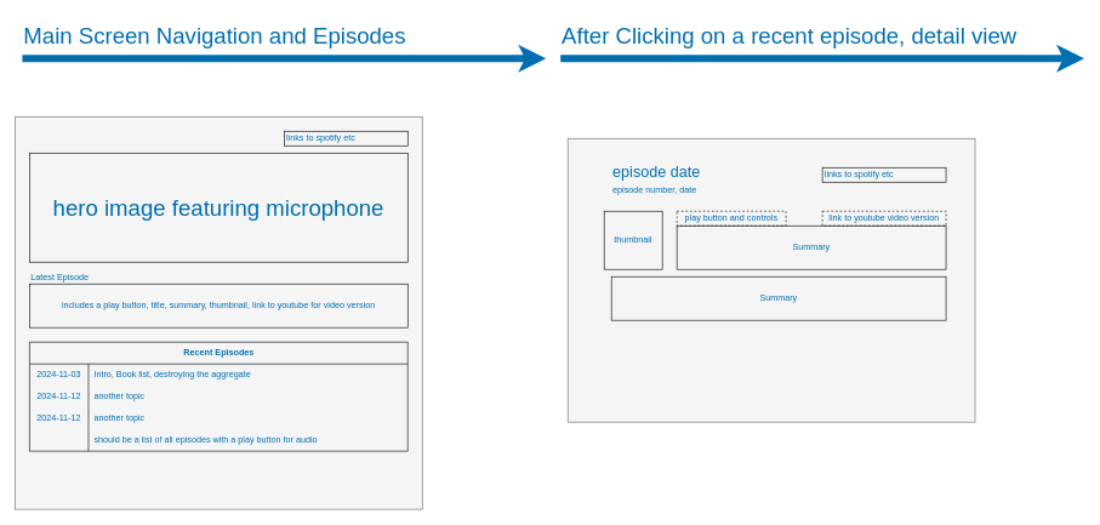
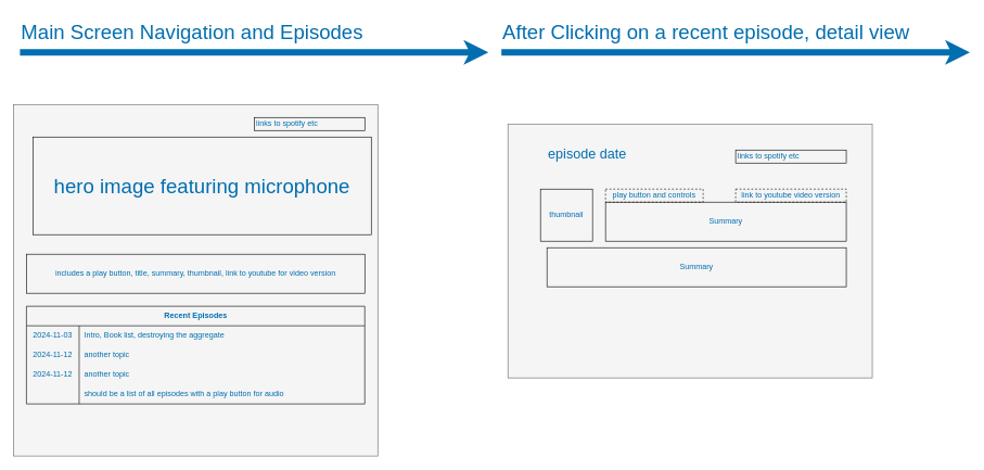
  <mxCell id="0" />
  <mxCell id="1" parent="0" />
  <mxCell id="2" value="" style="endArrow=classic;html=1;fillColor=#1ba1e2;strokeColor=#006EAF;strokeWidth=10;" edge="1" parent="1"><mxGeometry width="50" height="50" relative="1" as="geometry"><mxPoint x="30" y="80" as="sourcePoint" /><mxPoint x="750" y="80" as="targetPoint" /></mxGeometry></mxCell>
  <mxCell id="3" value="&lt;div style=&quot;font-size: 31px;&quot;&gt;&lt;span style=&quot;background-color: initial; font-size: 31px;&quot;&gt;Main Screen Navigation and Episodes&lt;/span&gt;&lt;/div&gt;" style="text;html=1;align=left;verticalAlign=bottom;resizable=0;points=[];autosize=1;strokeColor=none;fillColor=none;fontColor=#006EAF;fontSize=31;" vertex="1" parent="1"><mxGeometry x="30" y="20" width="580" height="50" as="geometry" /></mxCell>
  <mxCell id="4" value="" style="rounded=0;whiteSpace=wrap;html=1;fontSize=31;fontColor=#333333;fillColor=#f5f5f5;strokeColor=#666666;" vertex="1" parent="1"><mxGeometry x="20" y="160" width="560" height="540" as="geometry" /></mxCell>
  <mxCell id="5" value="&amp;nbsp;links to spotify etc" style="rounded=0;whiteSpace=wrap;html=1;fontSize=12;fontColor=#006EAF;fillColor=none;strokeColor=#000000;align=left;verticalAlign=middle;spacing=0;" vertex="1" parent="1"><mxGeometry x="390" y="180" width="170" height="20" as="geometry" /></mxCell>
- <mxCell id="6" value="hero image featuring microphone" style="rounded=0;whiteSpace=wrap;html=1;strokeColor=#000000;fontFamily=Helvetica;fontSize=31;fontColor=#006EAF;fillColor=none;" vertex="1" parent="1"><mxGeometry x="40" y="210" width="520" height="150" as="geometry" /></mxCell>
+ <mxCell id="6" value="hero image featuring microphone" style="rounded=0;whiteSpace=wrap;html=1;strokeColor=#000000;fontFamily=Helvetica;fontSize=31;fontColor=#006EAF;fillColor=none;" vertex="1" parent="1"><mxGeometry x="50" y="210" width="520" height="150" as="geometry" /></mxCell>
  <mxCell id="7" value="includes a play button, title, summary, thumbnail, link to youtube for video version" style="rounded=0;whiteSpace=wrap;html=1;strokeColor=#000000;fontFamily=Helvetica;fontSize=12;fontColor=#006EAF;fillColor=none;" vertex="1" parent="1"><mxGeometry x="40" y="390" width="520" height="60" as="geometry" /></mxCell>
- <mxCell id="8" value="Latest Episode" style="text;html=1;strokeColor=none;fillColor=none;align=left;verticalAlign=bottom;whiteSpace=wrap;rounded=0;fontFamily=Helvetica;fontSize=12;fontColor=#006EAF;" vertex="1" parent="1"><mxGeometry x="40" y="370" width="130" height="20" as="geometry" /></mxCell>
  <mxCell id="9" value="Recent Episodes" style="shape=table;startSize=30;container=1;collapsible=0;childLayout=tableLayout;fixedRows=1;rowLines=0;fontStyle=1;rounded=0;strokeColor=#000000;fontFamily=Helvetica;fontSize=12;fontColor=#006EAF;fillColor=none;html=1;" vertex="1" parent="1"><mxGeometry x="40" y="470" width="520" height="150" as="geometry" /></mxCell>
  <mxCell id="10" value="" style="shape=tableRow;horizontal=0;startSize=0;swimlaneHead=0;swimlaneBody=0;top=0;left=0;bottom=0;right=0;collapsible=0;dropTarget=0;fillColor=none;points=[[0,0.5],[1,0.5]];portConstraint=eastwest;rounded=0;strokeColor=#000000;fontFamily=Helvetica;fontSize=12;fontColor=#006EAF;html=1;" vertex="1" parent="9"><mxGeometry y="30" width="520" height="30" as="geometry" /></mxCell>
  <mxCell id="11" value="2024-11-03" style="shape=partialRectangle;html=1;whiteSpace=wrap;connectable=0;fillColor=none;top=0;left=0;bottom=0;right=0;overflow=hidden;pointerEvents=1;rounded=0;strokeColor=#000000;fontFamily=Helvetica;fontSize=12;fontColor=#006EAF;" vertex="1" parent="10"><mxGeometry width="81" height="30" as="geometry"><mxRectangle width="81" height="30" as="alternateBounds" /></mxGeometry></mxCell>
  <mxCell id="12" value="Intro, Book list, destroying the aggregate&amp;nbsp;" style="shape=partialRectangle;html=1;whiteSpace=wrap;connectable=0;fillColor=none;top=0;left=0;bottom=0;right=0;align=left;spacingLeft=6;overflow=hidden;rounded=0;strokeColor=#000000;fontFamily=Helvetica;fontSize=12;fontColor=#006EAF;" vertex="1" parent="10"><mxGeometry x="81" width="439" height="30" as="geometry"><mxRectangle width="439" height="30" as="alternateBounds" /></mxGeometry></mxCell>
  <mxCell id="13" value="" style="shape=tableRow;horizontal=0;startSize=0;swimlaneHead=0;swimlaneBody=0;top=0;left=0;bottom=0;right=0;collapsible=0;dropTarget=0;fillColor=none;points=[[0,0.5],[1,0.5]];portConstraint=eastwest;rounded=0;strokeColor=#000000;fontFamily=Helvetica;fontSize=12;fontColor=#006EAF;html=1;" vertex="1" parent="9"><mxGeometry y="60" width="520" height="30" as="geometry" /></mxCell>
  <mxCell id="14" value="2024-11-12" style="shape=partialRectangle;html=1;whiteSpace=wrap;connectable=0;fillColor=none;top=0;left=0;bottom=0;right=0;overflow=hidden;rounded=0;strokeColor=#000000;fontFamily=Helvetica;fontSize=12;fontColor=#006EAF;" vertex="1" parent="13"><mxGeometry width="81" height="30" as="geometry"><mxRectangle width="81" height="30" as="alternateBounds" /></mxGeometry></mxCell>
  <mxCell id="15" value="another topic" style="shape=partialRectangle;html=1;whiteSpace=wrap;connectable=0;fillColor=none;top=0;left=0;bottom=0;right=0;align=left;spacingLeft=6;overflow=hidden;rounded=0;strokeColor=#000000;fontFamily=Helvetica;fontSize=12;fontColor=#006EAF;" vertex="1" parent="13"><mxGeometry x="81" width="439" height="30" as="geometry"><mxRectangle width="439" height="30" as="alternateBounds" /></mxGeometry></mxCell>
  <mxCell id="16" value="" style="shape=tableRow;horizontal=0;startSize=0;swimlaneHead=0;swimlaneBody=0;top=0;left=0;bottom=0;right=0;collapsible=0;dropTarget=0;fillColor=none;points=[[0,0.5],[1,0.5]];portConstraint=eastwest;rounded=0;strokeColor=#000000;fontFamily=Helvetica;fontSize=12;fontColor=#006EAF;html=1;" vertex="1" parent="9"><mxGeometry y="90" width="520" height="30" as="geometry" /></mxCell>
  <mxCell id="17" value="2024-11-12" style="shape=partialRectangle;html=1;whiteSpace=wrap;connectable=0;fillColor=none;top=0;left=0;bottom=0;right=0;overflow=hidden;rounded=0;strokeColor=#000000;fontFamily=Helvetica;fontSize=12;fontColor=#006EAF;" vertex="1" parent="16"><mxGeometry width="81" height="30" as="geometry"><mxRectangle width="81" height="30" as="alternateBounds" /></mxGeometry></mxCell>
  <mxCell id="18" value="another topic" style="shape=partialRectangle;html=1;whiteSpace=wrap;connectable=0;fillColor=none;top=0;left=0;bottom=0;right=0;align=left;spacingLeft=6;overflow=hidden;rounded=0;strokeColor=#000000;fontFamily=Helvetica;fontSize=12;fontColor=#006EAF;" vertex="1" parent="16"><mxGeometry x="81" width="439" height="30" as="geometry"><mxRectangle width="439" height="30" as="alternateBounds" /></mxGeometry></mxCell>
  <mxCell id="19" value="" style="shape=tableRow;horizontal=0;startSize=0;swimlaneHead=0;swimlaneBody=0;top=0;left=0;bottom=0;right=0;collapsible=0;dropTarget=0;fillColor=none;points=[[0,0.5],[1,0.5]];portConstraint=eastwest;rounded=0;strokeColor=#000000;fontFamily=Helvetica;fontSize=12;fontColor=#006EAF;html=1;" vertex="1" parent="9"><mxGeometry y="120" width="520" height="30" as="geometry" /></mxCell>
  <mxCell id="20" value="" style="shape=partialRectangle;html=1;whiteSpace=wrap;connectable=0;fillColor=none;top=0;left=0;bottom=0;right=0;overflow=hidden;rounded=0;strokeColor=#000000;fontFamily=Helvetica;fontSize=12;fontColor=#006EAF;" vertex="1" parent="19"><mxGeometry width="81" height="30" as="geometry"><mxRectangle width="81" height="30" as="alternateBounds" /></mxGeometry></mxCell>
  <mxCell id="21" value="should be a list of all episodes with a play button for audio&amp;nbsp;" style="shape=partialRectangle;html=1;whiteSpace=wrap;connectable=0;fillColor=none;top=0;left=0;bottom=0;right=0;align=left;spacingLeft=6;overflow=hidden;rounded=0;strokeColor=#000000;fontFamily=Helvetica;fontSize=12;fontColor=#006EAF;" vertex="1" parent="19"><mxGeometry x="81" width="439" height="30" as="geometry"><mxRectangle width="439" height="30" as="alternateBounds" /></mxGeometry></mxCell>
  <mxCell id="22" value="" style="endArrow=classic;html=1;fillColor=#1ba1e2;strokeColor=#006EAF;strokeWidth=10;" edge="1" parent="1"><mxGeometry width="50" height="50" relative="1" as="geometry"><mxPoint x="770" y="80" as="sourcePoint" /><mxPoint x="1490" y="80" as="targetPoint" /></mxGeometry></mxCell>
  <mxCell id="23" value="&lt;div style=&quot;font-size: 31px;&quot;&gt;After Clicking on a recent episode, detail view&lt;/div&gt;" style="text;html=1;align=left;verticalAlign=bottom;resizable=0;points=[];autosize=1;strokeColor=none;fillColor=none;fontColor=#006EAF;fontSize=31;" vertex="1" parent="1"><mxGeometry x="770" y="20" width="650" height="50" as="geometry" /></mxCell>
  <mxCell id="24" value="" style="rounded=0;whiteSpace=wrap;html=1;fontSize=31;fontColor=#333333;fillColor=#f5f5f5;strokeColor=#666666;" vertex="1" parent="1"><mxGeometry x="780" y="190" width="560" height="390" as="geometry" /></mxCell>
  <mxCell id="25" value="&amp;nbsp;links to spotify etc" style="rounded=0;whiteSpace=wrap;html=1;fontSize=12;fontColor=#006EAF;fillColor=none;strokeColor=#000000;align=left;verticalAlign=middle;spacing=0;" vertex="1" parent="1"><mxGeometry x="1130" y="230" width="170" height="20" as="geometry" /></mxCell>
  <mxCell id="26" value="play button and controls" style="rounded=0;whiteSpace=wrap;html=1;strokeColor=#000000;fontFamily=Helvetica;fontSize=12;fontColor=#006EAF;fillColor=none;dashed=1;" vertex="1" parent="1"><mxGeometry x="930" y="290" width="150" height="20" as="geometry" /></mxCell>
  <mxCell id="27" value="link to youtube video version" style="rounded=0;whiteSpace=wrap;html=1;strokeColor=#000000;fontFamily=Helvetica;fontSize=12;fontColor=#006EAF;fillColor=none;dashed=1;" vertex="1" parent="1"><mxGeometry x="1130" y="290" width="170" height="20" as="geometry" /></mxCell>
  <mxCell id="28" value="Summary" style="rounded=0;whiteSpace=wrap;html=1;strokeColor=#000000;fontFamily=Helvetica;fontSize=12;fontColor=#006EAF;fillColor=none;" vertex="1" parent="1"><mxGeometry x="930" y="310" width="370" height="60" as="geometry" /></mxCell>
- <mxCell id="29" value="episode number, date" style="text;html=1;strokeColor=none;fillColor=none;align=left;verticalAlign=bottom;whiteSpace=wrap;rounded=0;fontFamily=Helvetica;fontSize=12;fontColor=#006EAF;" vertex="1" parent="1"><mxGeometry x="840" y="250" width="130" height="20" as="geometry" /></mxCell>
  <mxCell id="30" value="episode date" style="text;html=1;strokeColor=none;fillColor=none;align=left;verticalAlign=bottom;whiteSpace=wrap;rounded=0;fontFamily=Helvetica;fontSize=21;fontColor=#006EAF;" vertex="1" parent="1"><mxGeometry x="840" y="230" width="130" height="20" as="geometry" /></mxCell>
  <mxCell id="31" value="thumbnail" style="whiteSpace=wrap;html=1;aspect=fixed;rounded=0;strokeColor=#000000;fontFamily=Helvetica;fontSize=12;fontColor=#006EAF;fillColor=none;" vertex="1" parent="1"><mxGeometry x="830" y="290" width="80" height="80" as="geometry" /></mxCell>
  <mxCell id="32" value="Summary" style="rounded=0;whiteSpace=wrap;html=1;strokeColor=#000000;fontFamily=Helvetica;fontSize=12;fontColor=#006EAF;fillColor=none;" vertex="1" parent="1"><mxGeometry x="840" y="380" width="460" height="60" as="geometry" /></mxCell>
